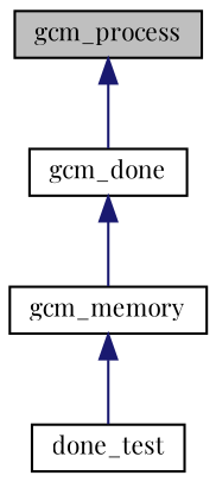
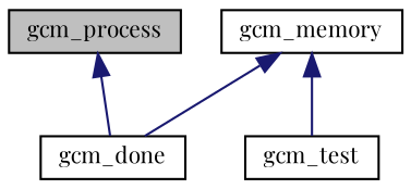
  digraph {
    fontname="Playfair Display"
    rankdir=TB
    node [color=black fillcolor=white fontname="Playfair Display" fontsize=10 shape=record style=filled]
    edge [color=midnightblue dir=back fontname="Playfair Display" fontsize=10 labelfontname=Helvetica labelfontsize=10 style=solid]
    n1 [fillcolor=grey75 fontcolor=black height=0.2 label=gcm_process width=0.4]
    n2 [height=0.2 label=gcm_done width=0.4]
    n3 [height=0.2 label=gcm_memory width=0.4]
-   n4 [height=0.2 label=done_test width=0.4]
+   n4 [height=0.2 label=gcm_test width=0.4]
    n1 -> n2
-   n2 -> n3
+   n3 -> n2
    n3 -> n4
  }
